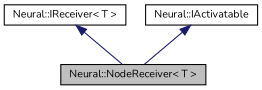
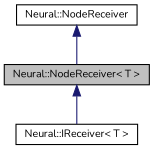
  digraph {
    fontname=Nunito
    node [color=black fillcolor=white fontname=Nunito fontsize=10 shape=record style=filled]
    edge [color=midnightblue dir=back fontname=Nunito fontsize=10 labelfontname=Helvetica labelfontsize=10 style=solid]
    n1 [fillcolor=grey75 fontcolor=black height=0.2 label="Neural::NodeReceiver\< T \>" width=0.4]
    n2 [height=0.2 label="Neural::IReceiver\< T \>" width=0.4]
-   n3 [height=0.2 label="Neural::IActivatable" width=0.4]
-   n2 -> n1
+   n3 [height=0.2 label="Neural::NodeReceiver" width=0.4]
+   n1 -> n2
    n3 -> n1
  }
